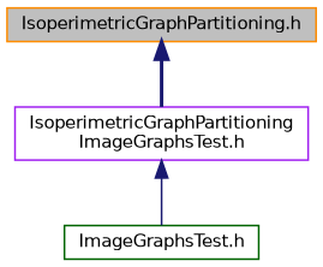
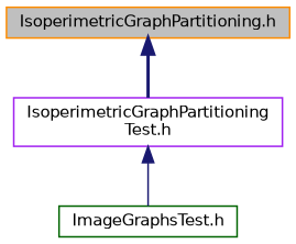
  digraph {
    node [fillcolor=white fontname=Helvetica fontsize=10 shape=record style=filled]
    edge [color=midnightblue dir=back fontname=Helvetica fontsize=10 labelfontname=Helvetica labelfontsize=10]
    n1 [color=darkorange fillcolor=grey75 fontcolor=black height=0.2 label="IsoperimetricGraphPartitioning.h" width=0.4]
-   n2 [color=purple height=0.2 label="IsoperimetricGraphPartitioning\lImageGraphsTest.h" width=0.4]
+   n2 [color=purple height=0.2 label="IsoperimetricGraphPartitioning\lTest.h" width=0.4]
    n3 [color=darkgreen height=0.2 label="ImageGraphsTest.h" width=0.4]
    n1 -> n2 [style=bold]
    n2 -> n3 [style=solid]
  }
